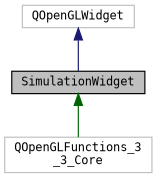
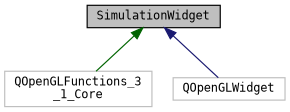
  digraph {
    fontname="DejaVu Sans Mono"
    node [color=grey75 fillcolor=white fontname="DejaVu Sans Mono" fontsize=10 shape=record style=filled]
    edge [dir=back fontname="DejaVu Sans Mono" fontsize=10 labelfontname=Helvetica labelfontsize=10 style=solid]
    n1 [color=black fillcolor=grey75 fontcolor=black height=0.2 label=SimulationWidget width=0.4]
-   n2 [height=0.2 label="QOpenGLFunctions_3\l_3_Core" width=0.4]
+   n2 [height=0.2 label="QOpenGLFunctions_3\l_1_Core" width=0.4]
    n3 [height=0.2 label=QOpenGLWidget width=0.4]
    n1 -> n2 [color=darkgreen]
-   n3 -> n1 [color=midnightblue]
+   n1 -> n3 [color=midnightblue]
  }
